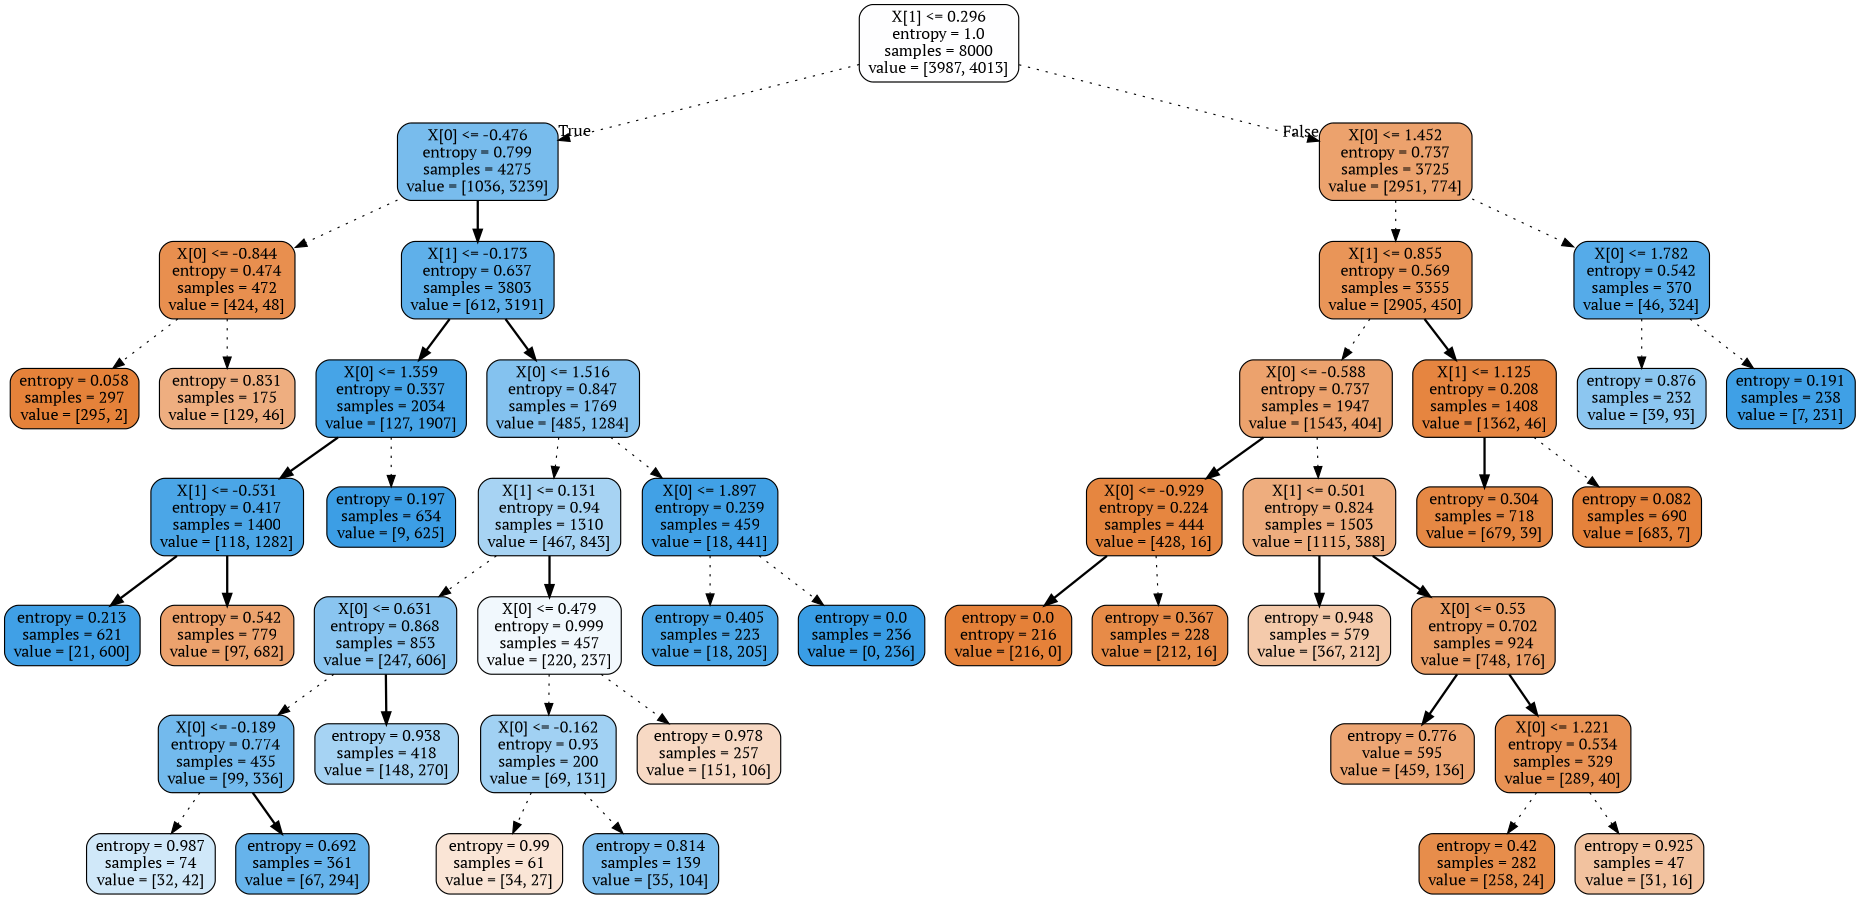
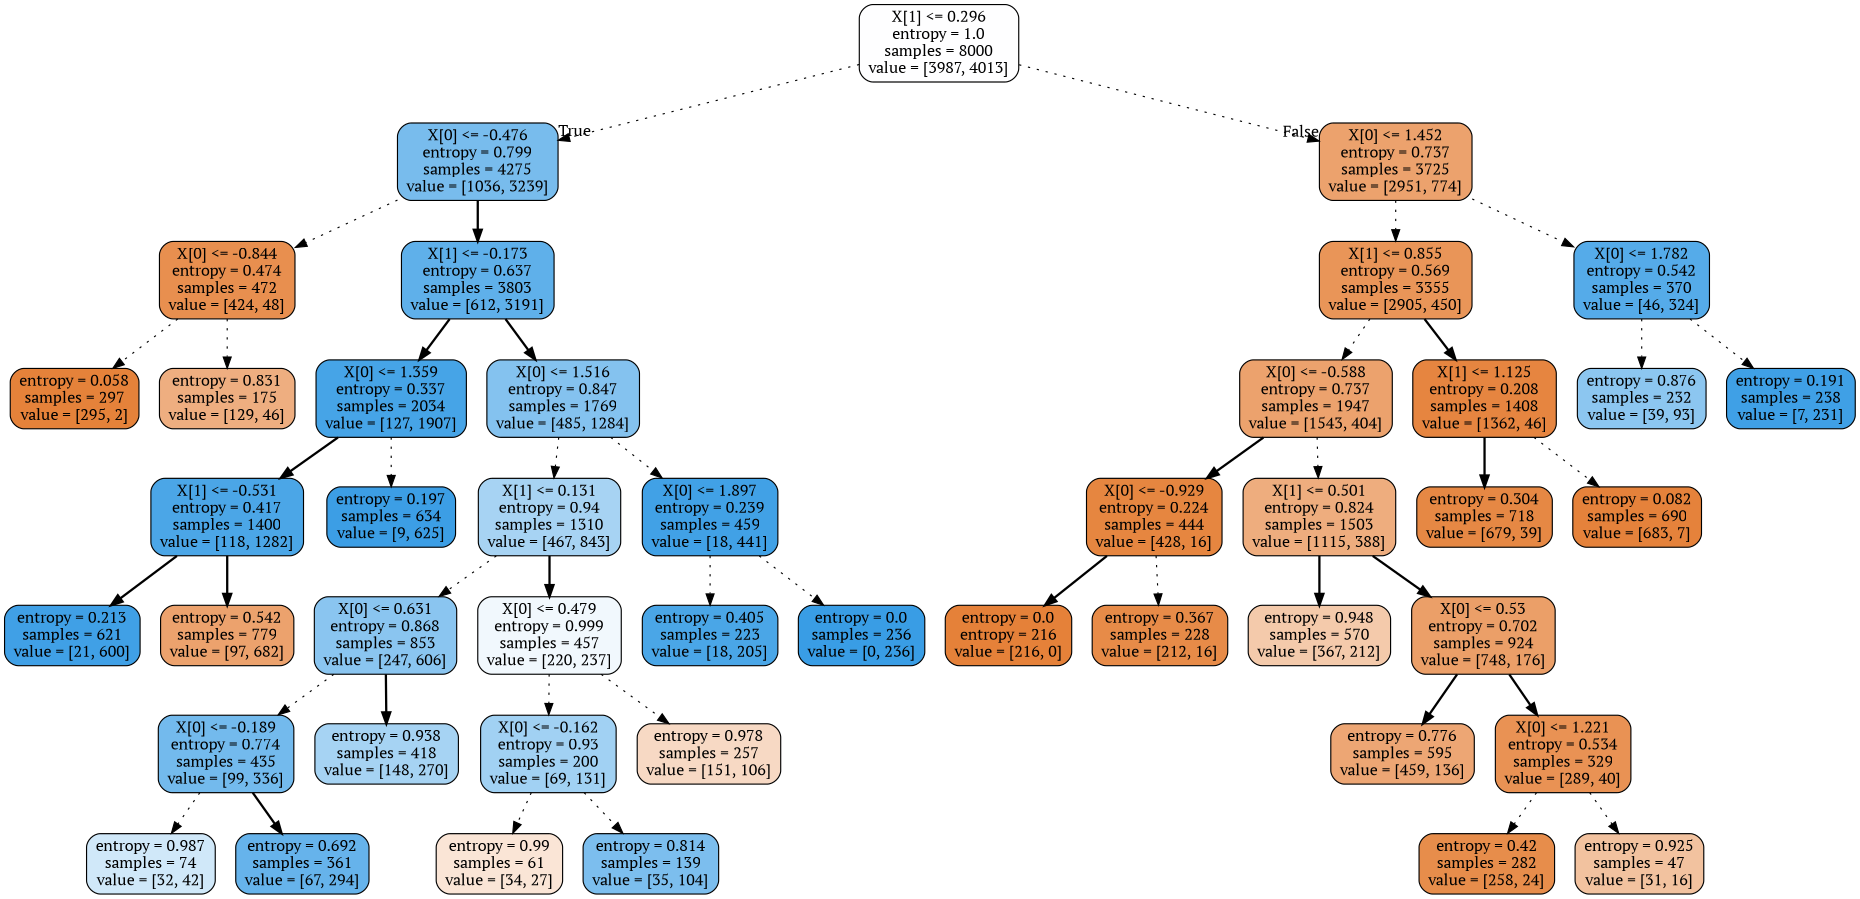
  digraph {
    fontname="PT Serif"
    node [color=black fillcolor="#eca26d" fontname="PT Serif" shape=box style="filled, rounded"]
    edge [fontname="PT Serif" style=dotted]
    n1 [fillcolor="#fefeff" label="X[1] <= 0.296\nentropy = 1.0\nsamples = 8000\nvalue = [3987, 4013]"]
    n2 [fillcolor="#78bced" label="X[0] <= -0.476\nentropy = 0.799\nsamples = 4275\nvalue = [1036, 3239]"]
    n3 [label="X[0] <= 1.452\nentropy = 0.737\nsamples = 3725\nvalue = [2951, 774]"]
    n4 [fillcolor="#e88f4f" label="X[0] <= -0.844\nentropy = 0.474\nsamples = 472\nvalue = [424, 48]"]
    n5 [fillcolor="#5fb0ea" label="X[1] <= -0.173\nentropy = 0.637\nsamples = 3803\nvalue = [612, 3191]"]
    n6 [fillcolor="#e99558" label="X[1] <= 0.855\nentropy = 0.569\nsamples = 3355\nvalue = [2905, 450]"]
    n7 [fillcolor="#55abe9" label="X[0] <= 1.782\nentropy = 0.542\nsamples = 370\nvalue = [46, 324]"]
    n8 [fillcolor="#e5823a" label="entropy = 0.058\nsamples = 297\nvalue = [295, 2]"]
    n9 [fillcolor="#eeae80" label="entropy = 0.831\nsamples = 175\nvalue = [129, 46]"]
    n10 [fillcolor="#46a4e7" label="X[0] <= 1.359\nentropy = 0.337\nsamples = 2034\nvalue = [127, 1907]"]
    n11 [fillcolor="#84c2ef" label="X[0] <= 1.516\nentropy = 0.847\nsamples = 1769\nvalue = [485, 1284]"]
    n12 [fillcolor="#4ba6e7" label="X[1] <= -0.531\nentropy = 0.417\nsamples = 1400\nvalue = [118, 1282]"]
    n13 [fillcolor="#3c9ee5" label="entropy = 0.197\nsamples = 634\nvalue = [9, 625]"]
    n14 [fillcolor="#a7d3f3" label="X[1] <= 0.131\nentropy = 0.94\nsamples = 1310\nvalue = [467, 843]"]
    n15 [fillcolor="#41a1e6" label="X[0] <= 1.897\nentropy = 0.239\nsamples = 459\nvalue = [18, 441]"]
    n16 [fillcolor="#40a0e6" label="entropy = 0.213\nsamples = 621\nvalue = [21, 600]"]
    n17 [label="entropy = 0.542\nsamples = 779\nvalue = [97, 682]"]
    n18 [fillcolor="#8ac5f0" label="X[0] <= 0.631\nentropy = 0.868\nsamples = 853\nvalue = [247, 606]"]
    n19 [fillcolor="#f1f8fd" label="X[0] <= 0.479\nentropy = 0.999\nsamples = 457\nvalue = [220, 237]"]
    n20 [fillcolor="#4aa6e7" label="entropy = 0.405\nsamples = 223\nvalue = [18, 205]"]
    n21 [fillcolor="#399de5" label="entropy = 0.0\nsamples = 236\nvalue = [0, 236]"]
    n22 [fillcolor="#73baed" label="X[0] <= -0.189\nentropy = 0.774\nsamples = 435\nvalue = [99, 336]"]
    n23 [fillcolor="#a6d3f3" label="entropy = 0.938\nsamples = 418\nvalue = [148, 270]"]
    n24 [fillcolor="#a1d1f3" label="X[0] <= -0.162\nentropy = 0.93\nsamples = 200\nvalue = [69, 131]"]
    n25 [fillcolor="#f7d9c4" label="entropy = 0.978\nsamples = 257\nvalue = [151, 106]"]
    n26 [fillcolor="#d0e8f9" label="entropy = 0.987\nsamples = 74\nvalue = [32, 42]"]
    n27 [fillcolor="#66b3eb" label="entropy = 0.692\nsamples = 361\nvalue = [67, 294]"]
    n28 [fillcolor="#fae5d6" label="entropy = 0.99\nsamples = 61\nvalue = [34, 27]"]
    n29 [fillcolor="#7cbeee" label="entropy = 0.814\nsamples = 139\nvalue = [35, 104]"]
    n30 [label="X[0] <= -0.588\nentropy = 0.737\nsamples = 1947\nvalue = [1543, 404]"]
    n31 [fillcolor="#e68540" label="X[1] <= 1.125\nentropy = 0.208\nsamples = 1408\nvalue = [1362, 46]"]
    n32 [fillcolor="#8cc6f0" label="entropy = 0.876\nsamples = 232\nvalue = [39, 93]"]
    n33 [fillcolor="#3fa0e6" label="entropy = 0.191\nsamples = 238\nvalue = [7, 231]"]
    n34 [fillcolor="#e68640" label="X[0] <= -0.929\nentropy = 0.224\nsamples = 444\nvalue = [428, 16]"]
    n35 [fillcolor="#eead7e" label="X[1] <= 0.501\nentropy = 0.824\nsamples = 1503\nvalue = [1115, 388]"]
    n36 [fillcolor="#e68844" label="entropy = 0.304\nsamples = 718\nvalue = [679, 39]"]
    n37 [fillcolor="#e5823b" label="entropy = 0.082\nsamples = 690\nvalue = [683, 7]"]
    n38 [fillcolor="#e58139" label="entropy = 0.0\nentropy = 216\nvalue = [216, 0]"]
    n39 [fillcolor="#e78b48" label="entropy = 0.367\nsamples = 228\nvalue = [212, 16]"]
-   n40 [fillcolor="#f4caab" label="entropy = 0.948\nsamples = 579\nvalue = [367, 212]"]
+   n40 [fillcolor="#f4caab" label="entropy = 0.948\nsamples = 570\nvalue = [367, 212]"]
    n41 [fillcolor="#eb9f68" label="X[0] <= 0.53\nentropy = 0.702\nsamples = 924\nvalue = [748, 176]"]
-   n42 [fillcolor="#eda674" label="entropy = 0.776\nvalue = 595\nvalue = [459, 136]"]
+   n42 [fillcolor="#eda674" label="entropy = 0.776\nsamples = 595\nvalue = [459, 136]"]
    n43 [fillcolor="#e99254" label="X[0] <= 1.221\nentropy = 0.534\nsamples = 329\nvalue = [289, 40]"]
    n44 [fillcolor="#e78d4b" label="entropy = 0.42\nsamples = 282\nvalue = [258, 24]"]
    n45 [fillcolor="#f2c29f" label="entropy = 0.925\nsamples = 47\nvalue = [31, 16]"]
    n1 -> n2 [headlabel=True labelangle=45 labeldistance=2.5]
    n1 -> n3 [headlabel=False labelangle=-45 labeldistance=2.5]
    n2 -> n4
    n2 -> n5 [style=bold]
    n3 -> n6
    n3 -> n7
    n4 -> n8
    n4 -> n9
    n5 -> n10 [style=bold]
    n5 -> n11 [style=bold]
    n6 -> n30
    n6 -> n31 [style=bold]
    n7 -> n32
    n7 -> n33
    n10 -> n12 [style=bold]
    n10 -> n13
    n11 -> n14
    n11 -> n15
    n12 -> n16 [style=bold]
    n12 -> n17 [style=bold]
    n14 -> n18
    n14 -> n19 [style=bold]
    n15 -> n20
    n15 -> n21
    n18 -> n22
    n18 -> n23 [style=bold]
    n19 -> n24
    n19 -> n25
    n22 -> n26
    n22 -> n27 [style=bold]
    n24 -> n28
    n24 -> n29
    n30 -> n34 [style=bold]
    n30 -> n35
    n31 -> n36 [style=bold]
    n31 -> n37
    n34 -> n38 [style=bold]
    n34 -> n39
    n35 -> n40 [style=bold]
    n35 -> n41 [style=bold]
    n41 -> n42 [style=bold]
    n41 -> n43 [style=bold]
    n43 -> n44
    n43 -> n45
  }
